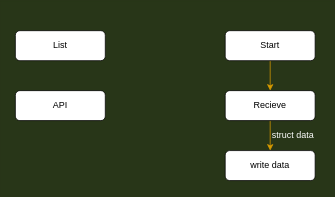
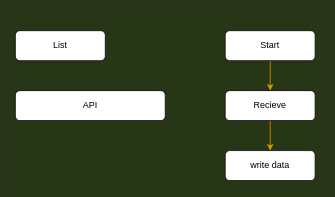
  <mxCell id="0" />
  <mxCell id="1" parent="0" />
  <mxCell id="2" value="" style="edgeStyle=orthogonalEdgeStyle;rounded=0;orthogonalLoop=1;jettySize=auto;html=1;" parent="1" edge="1"><mxGeometry relative="1" as="geometry"><mxPoint x="380" y="20" as="targetPoint" /></mxGeometry></mxCell>
  <mxCell id="3" style="edgeStyle=orthogonalEdgeStyle;rounded=0;orthogonalLoop=1;jettySize=auto;html=1;fillColor=#ffe6cc;strokeColor=#d79b00;" parent="1" source="4" target="6" edge="1"><mxGeometry relative="1" as="geometry" /></mxCell>
  <mxCell id="4" value="Start&lt;br&gt;" style="rounded=1;whiteSpace=wrap;html=1;" parent="1" vertex="1"><mxGeometry x="300" y="40" width="120" height="40" as="geometry" /></mxCell>
  <mxCell id="5" value="" style="edgeStyle=orthogonalEdgeStyle;rounded=0;orthogonalLoop=1;jettySize=auto;html=1;fillColor=#ffe6cc;strokeColor=#d79b00;" parent="1" source="6" target="7" edge="1"><mxGeometry relative="1" as="geometry" /></mxCell>
  <mxCell id="6" value="Recieve" style="rounded=1;whiteSpace=wrap;html=1;" parent="1" vertex="1"><mxGeometry x="300" y="120" width="120" height="40" as="geometry" /></mxCell>
  <mxCell id="7" value="write data" style="rounded=1;whiteSpace=wrap;html=1;" parent="1" vertex="1"><mxGeometry x="300" y="200" width="120" height="40" as="geometry" /></mxCell>
- <mxCell id="8" value="&lt;font color=&quot;#ffffff&quot;&gt;struct data&lt;/font&gt;" style="text;html=1;align=center;verticalAlign=middle;resizable=0;points=[];autosize=1;" parent="1" vertex="1"><mxGeometry x="355" y="170" width="70" height="20" as="geometry" /></mxCell>
- <mxCell id="9" value="API" style="rounded=1;whiteSpace=wrap;html=1;" vertex="1" parent="1"><mxGeometry x="20" y="120" width="120" height="40" as="geometry" /></mxCell>
+ <mxCell id="9" value="API" style="rounded=1;whiteSpace=wrap;html=1;" vertex="1" parent="1"><mxGeometry x="20" y="120" width="200" height="40" as="geometry" /></mxCell>
  <mxCell id="10" value="List" style="rounded=1;whiteSpace=wrap;html=1;" vertex="1" parent="1"><mxGeometry x="20" y="40" width="120" height="40" as="geometry" /></mxCell>
